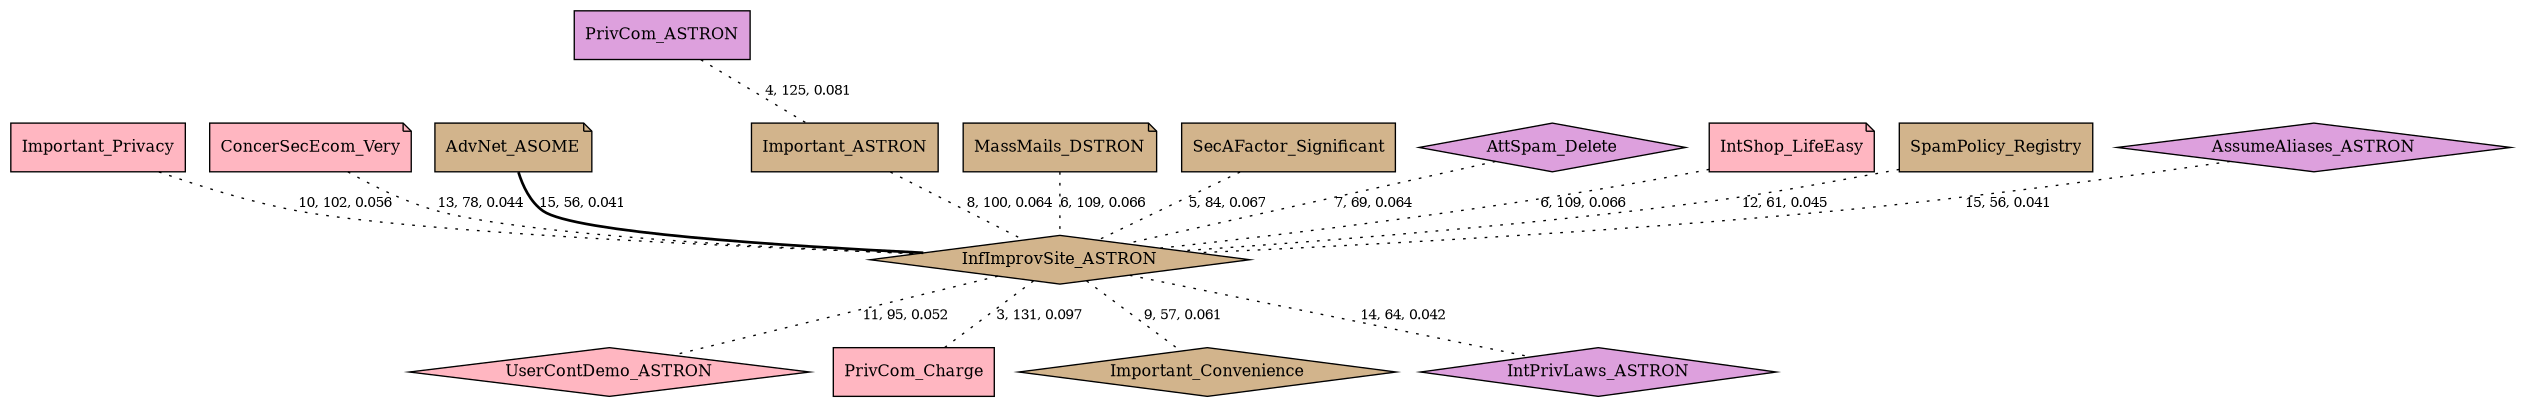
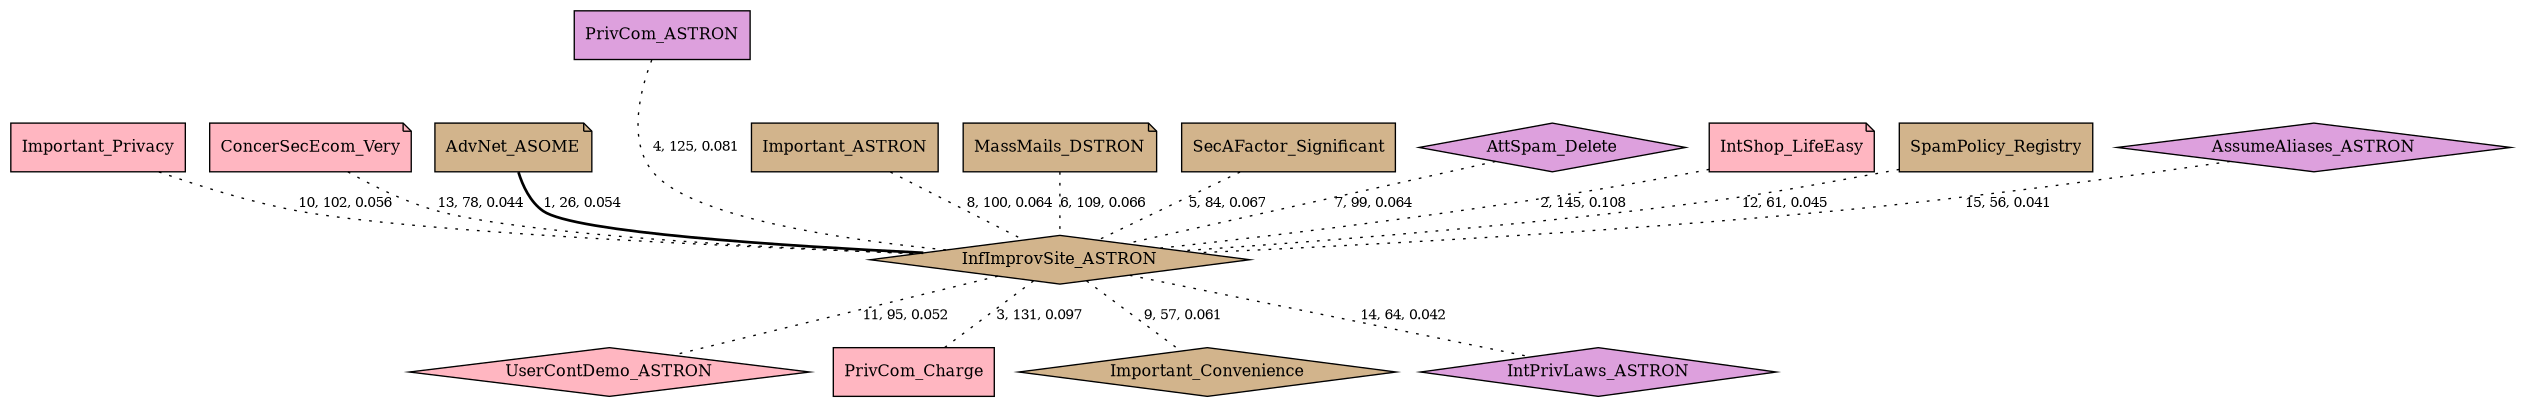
  graph {
    node [fillcolor=tan fontsize=12 shape=diamond style=filled]
    edge [fontsize=10 style=dotted]
    n1 [fillcolor=lightpink label=UserContDemo_ASTRON]
    n2 [fillcolor=lightpink label=PrivCom_Charge shape=box]
    n3 [label=Important_Convenience]
    n4 [fillcolor=plum label=IntPrivLaws_ASTRON]
    n5 [label=InfImprovSite_ASTRON]
    n6 [fillcolor=lightpink label=Important_Privacy shape=box]
    n7 [fillcolor=lightpink label=ConcerSecEcom_Very shape=note]
    n8 [label=AdvNet_ASOME shape=note]
    n9 [fillcolor=plum label=PrivCom_ASTRON shape=box]
    n10 [label=MassMails_DSTRON shape=note]
    n11 [label=Important_ASTRON shape=box]
    n12 [label=SecAFactor_Significant shape=box]
    n13 [fillcolor=plum label=AttSpam_Delete]
    n14 [fillcolor=lightpink label=IntShop_LifeEasy shape=note]
    n15 [label=SpamPolicy_Registry shape=box]
    n16 [fillcolor=plum label=AssumeAliases_ASTRON]
    n5 -- n1 [label="11, 95, 0.052"]
    n5 -- n2 [label="3, 131, 0.097"]
    n5 -- n3 [label="9, 57, 0.061"]
    n5 -- n4 [label="14, 64, 0.042"]
    n6 -- n5 [label="10, 102, 0.056"]
    n7 -- n5 [label="13, 78, 0.044"]
-   n8 -- n5 [label="15, 56, 0.041" style=bold]
-   n9 -- n11 [label="4, 125, 0.081"]
+   n8 -- n5 [label="1, 26, 0.054" style=bold]
+   n9 -- n5 [label="4, 125, 0.081"]
    n10 -- n5 [label="6, 109, 0.066"]
    n11 -- n5 [label="8, 100, 0.064"]
    n12 -- n5 [label="5, 84, 0.067"]
-   n13 -- n5 [label="7, 69, 0.064"]
-   n14 -- n5 [label="6, 109, 0.066"]
+   n13 -- n5 [label="7, 99, 0.064"]
+   n14 -- n5 [label="2, 145, 0.108"]
    n15 -- n5 [label="12, 61, 0.045"]
    n16 -- n5 [label="15, 56, 0.041"]
  }
